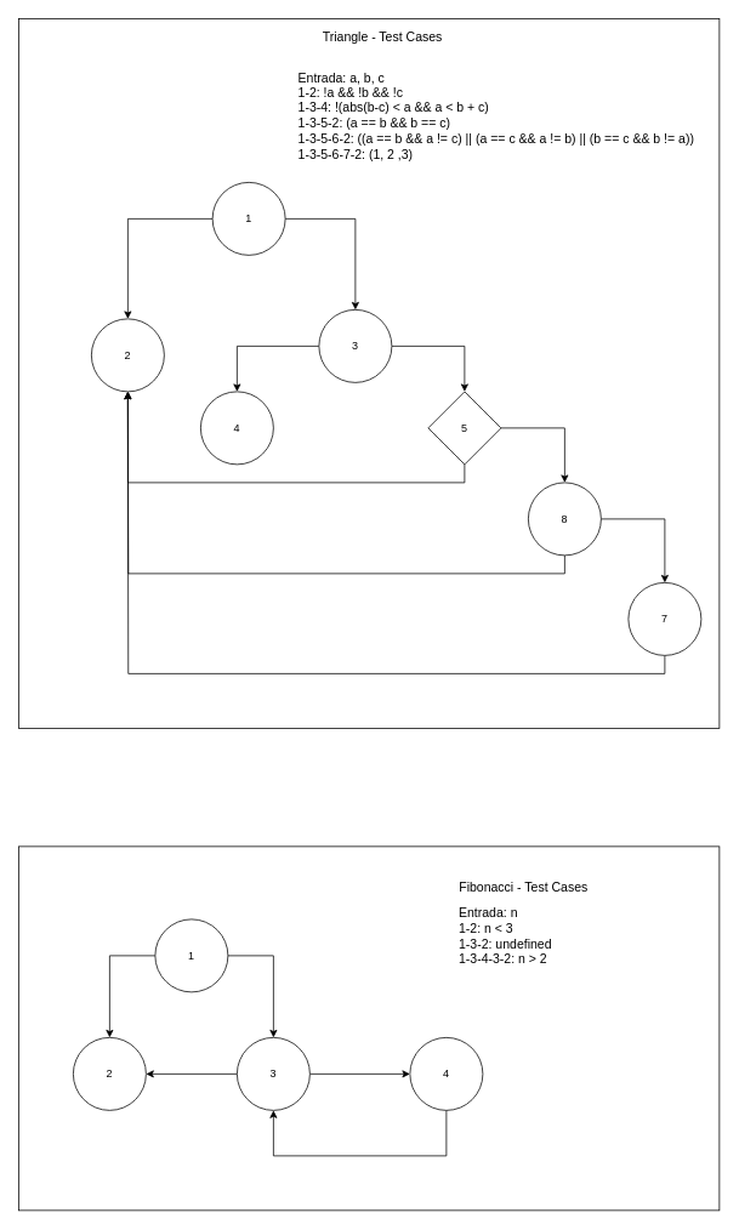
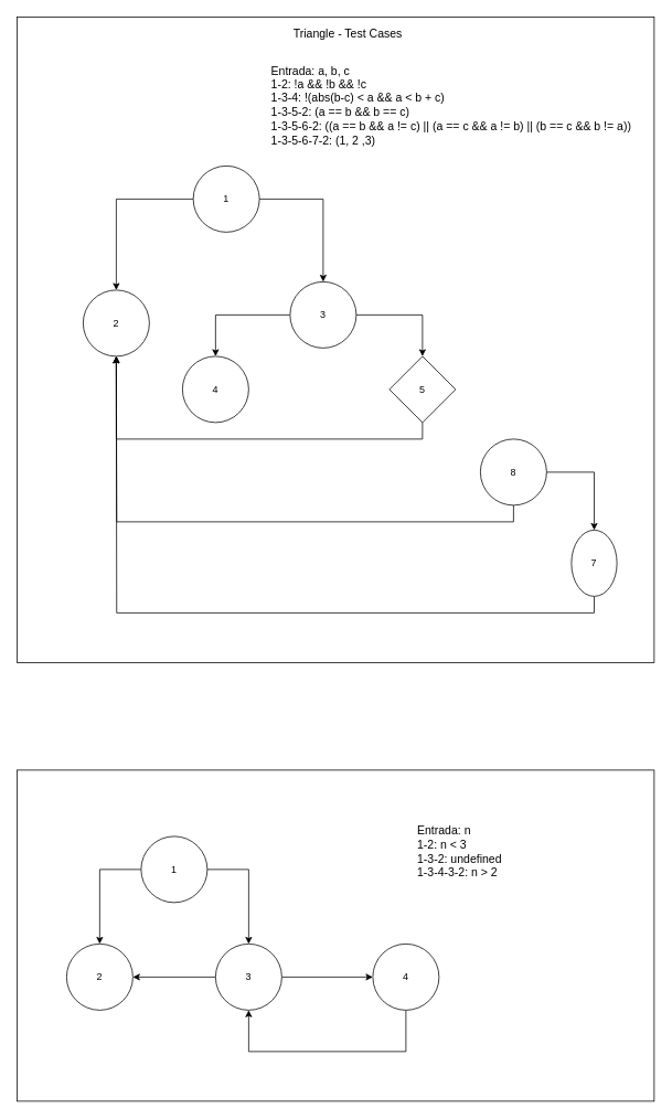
  <mxCell id="0" />
  <mxCell id="1" parent="0" />
  <mxCell id="2" value="" style="rounded=0;whiteSpace=wrap;html=1;" vertex="1" parent="1"><mxGeometry x="20" y="930" width="770" height="400" as="geometry" /></mxCell>
- <mxCell id="3" value="&lt;div style=&quot;font-size: 14px&quot;&gt;&lt;font style=&quot;font-size: 14px&quot;&gt;Fibonacci - Test Cases&lt;br&gt;&lt;/font&gt;&lt;/div&gt;" style="text;html=1;strokeColor=none;fillColor=none;align=center;verticalAlign=middle;whiteSpace=wrap;rounded=0;" vertex="1" parent="1"><mxGeometry x="500" y="960" width="150" height="30" as="geometry" /></mxCell>
  <mxCell id="4" value="" style="rounded=0;whiteSpace=wrap;html=1;" vertex="1" parent="1"><mxGeometry x="20" y="20" width="770" height="780" as="geometry" /></mxCell>
  <mxCell id="5" value="" style="edgeStyle=orthogonalEdgeStyle;rounded=0;orthogonalLoop=1;jettySize=auto;html=1;" edge="1" parent="1" source="7" target="20"><mxGeometry relative="1" as="geometry" /></mxCell>
  <mxCell id="6" value="" style="edgeStyle=orthogonalEdgeStyle;rounded=0;orthogonalLoop=1;jettySize=auto;html=1;" edge="1" parent="1" source="7" target="10"><mxGeometry relative="1" as="geometry" /></mxCell>
  <mxCell id="7" value="1" style="ellipse;whiteSpace=wrap;html=1;aspect=fixed;" vertex="1" parent="1"><mxGeometry x="233" y="200" width="80" height="80" as="geometry" /></mxCell>
  <mxCell id="8" value="" style="edgeStyle=orthogonalEdgeStyle;rounded=0;orthogonalLoop=1;jettySize=auto;html=1;" edge="1" parent="1" source="10" target="19"><mxGeometry relative="1" as="geometry" /></mxCell>
  <mxCell id="9" value="" style="edgeStyle=orthogonalEdgeStyle;rounded=0;orthogonalLoop=1;jettySize=auto;html=1;" edge="1" parent="1" source="10" target="13"><mxGeometry relative="1" as="geometry" /></mxCell>
  <mxCell id="10" value="3" style="ellipse;whiteSpace=wrap;html=1;aspect=fixed;" vertex="1" parent="1"><mxGeometry x="350" y="340" width="80" height="80" as="geometry" /></mxCell>
- <mxCell id="11" style="edgeStyle=orthogonalEdgeStyle;rounded=0;orthogonalLoop=1;jettySize=auto;html=1;exitX=1;exitY=0.5;exitDx=0;exitDy=0;entryX=0.5;entryY=0;entryDx=0;entryDy=0;" edge="1" parent="1" source="13" target="16"><mxGeometry relative="1" as="geometry" /></mxCell>
  <mxCell id="12" style="edgeStyle=orthogonalEdgeStyle;rounded=0;orthogonalLoop=1;jettySize=auto;html=1;exitX=0.5;exitY=1;exitDx=0;exitDy=0;entryX=0.5;entryY=1;entryDx=0;entryDy=0;" edge="1" parent="1" source="13" target="20"><mxGeometry relative="1" as="geometry" /></mxCell>
  <mxCell id="13" value="5" style="rhombus;whiteSpace=wrap;html=1;aspect=fixed;" vertex="1" parent="1"><mxGeometry x="470" y="430" width="80" height="80" as="geometry" /></mxCell>
  <mxCell id="14" style="edgeStyle=orthogonalEdgeStyle;rounded=0;orthogonalLoop=1;jettySize=auto;html=1;exitX=0.5;exitY=1;exitDx=0;exitDy=0;" edge="1" parent="1" source="16"><mxGeometry relative="1" as="geometry"><mxPoint x="140" y="430" as="targetPoint" /></mxGeometry></mxCell>
  <mxCell id="15" style="edgeStyle=orthogonalEdgeStyle;rounded=0;orthogonalLoop=1;jettySize=auto;html=1;exitX=1;exitY=0.5;exitDx=0;exitDy=0;entryX=0.5;entryY=0;entryDx=0;entryDy=0;" edge="1" parent="1" source="16" target="18"><mxGeometry relative="1" as="geometry" /></mxCell>
  <mxCell id="16" value="8" style="ellipse;whiteSpace=wrap;html=1;aspect=fixed;" vertex="1" parent="1"><mxGeometry x="580" y="530" width="80" height="80" as="geometry" /></mxCell>
  <mxCell id="17" style="edgeStyle=orthogonalEdgeStyle;rounded=0;orthogonalLoop=1;jettySize=auto;html=1;exitX=0.5;exitY=1;exitDx=0;exitDy=0;" edge="1" parent="1" source="18"><mxGeometry relative="1" as="geometry"><mxPoint x="140" y="430" as="targetPoint" /></mxGeometry></mxCell>
- <mxCell id="18" value="7" style="ellipse;whiteSpace=wrap;html=1;aspect=fixed;" vertex="1" parent="1"><mxGeometry x="690" y="640" width="80" height="80" as="geometry" /></mxCell>
+ <mxCell id="18" value="7" style="ellipse;whiteSpace=wrap;html=1;aspect=fixed;" vertex="1" parent="1"><mxGeometry x="690" y="640" width="55" height="80" as="geometry" /></mxCell>
  <mxCell id="19" value="4" style="ellipse;whiteSpace=wrap;html=1;aspect=fixed;" vertex="1" parent="1"><mxGeometry x="220" y="430" width="80" height="80" as="geometry" /></mxCell>
  <mxCell id="20" value="2" style="ellipse;whiteSpace=wrap;html=1;aspect=fixed;" vertex="1" parent="1"><mxGeometry x="100" y="350" width="80" height="80" as="geometry" /></mxCell>
  <mxCell id="21" value="" style="edgeStyle=orthogonalEdgeStyle;rounded=0;orthogonalLoop=1;jettySize=auto;html=1;" edge="1" parent="1" source="23" target="29"><mxGeometry relative="1" as="geometry" /></mxCell>
  <mxCell id="22" value="" style="edgeStyle=orthogonalEdgeStyle;rounded=0;orthogonalLoop=1;jettySize=auto;html=1;" edge="1" parent="1" source="23" target="26"><mxGeometry relative="1" as="geometry" /></mxCell>
  <mxCell id="23" value="1" style="ellipse;whiteSpace=wrap;html=1;aspect=fixed;" vertex="1" parent="1"><mxGeometry x="170" y="1010" width="80" height="80" as="geometry" /></mxCell>
  <mxCell id="24" value="" style="edgeStyle=orthogonalEdgeStyle;rounded=0;orthogonalLoop=1;jettySize=auto;html=1;" edge="1" parent="1" source="26" target="28"><mxGeometry relative="1" as="geometry" /></mxCell>
  <mxCell id="25" style="edgeStyle=orthogonalEdgeStyle;rounded=0;orthogonalLoop=1;jettySize=auto;html=1;exitX=0;exitY=0.5;exitDx=0;exitDy=0;entryX=1;entryY=0.5;entryDx=0;entryDy=0;" edge="1" parent="1" source="26" target="29"><mxGeometry relative="1" as="geometry" /></mxCell>
  <mxCell id="26" value="3" style="ellipse;whiteSpace=wrap;html=1;aspect=fixed;" vertex="1" parent="1"><mxGeometry x="260" y="1140" width="80" height="80" as="geometry" /></mxCell>
  <mxCell id="27" style="edgeStyle=orthogonalEdgeStyle;rounded=0;orthogonalLoop=1;jettySize=auto;html=1;exitX=0.5;exitY=1;exitDx=0;exitDy=0;entryX=0.5;entryY=1;entryDx=0;entryDy=0;" edge="1" parent="1" source="28" target="26"><mxGeometry relative="1" as="geometry"><Array as="points"><mxPoint x="490" y="1270" /><mxPoint x="300" y="1270" /></Array></mxGeometry></mxCell>
  <mxCell id="28" value="4" style="ellipse;whiteSpace=wrap;html=1;aspect=fixed;" vertex="1" parent="1"><mxGeometry x="450" y="1140" width="80" height="80" as="geometry" /></mxCell>
  <mxCell id="29" value="2" style="ellipse;whiteSpace=wrap;html=1;aspect=fixed;" vertex="1" parent="1"><mxGeometry x="80" y="1140" width="80" height="80" as="geometry" /></mxCell>
  <mxCell id="30" value="&lt;font style=&quot;font-size: 14px&quot;&gt;Triangle - Test Cases&lt;/font&gt;" style="text;html=1;strokeColor=none;fillColor=none;align=center;verticalAlign=middle;whiteSpace=wrap;rounded=0;" vertex="1" parent="1"><mxGeometry x="350" y="25" width="140" height="30" as="geometry" /></mxCell>
  <mxCell id="31" value="&lt;div style=&quot;font-size: 14px&quot; align=&quot;left&quot;&gt;&lt;font style=&quot;font-size: 14px&quot;&gt;Entrada: a, b, c&lt;br&gt;&lt;/font&gt;&lt;/div&gt;&lt;div style=&quot;font-size: 14px&quot; align=&quot;left&quot;&gt;&lt;font style=&quot;font-size: 14px&quot;&gt;1-2: !a &amp;amp;&amp;amp; !b &amp;amp;&amp;amp; !c&lt;/font&gt;&lt;/div&gt;&lt;div style=&quot;font-size: 14px&quot; align=&quot;left&quot;&gt;&lt;font style=&quot;font-size: 14px&quot;&gt;1-3-4: !(abs(b-c) &amp;lt; a &amp;amp;&amp;amp; a &amp;lt; b + c)&lt;br&gt;&lt;/font&gt;&lt;/div&gt;&lt;div style=&quot;font-size: 14px&quot; align=&quot;left&quot;&gt;&lt;font style=&quot;font-size: 14px&quot;&gt;1-3-5-2: (a == b &amp;amp;&amp;amp; b == c)&lt;br&gt;&lt;/font&gt;&lt;/div&gt;&lt;div style=&quot;font-size: 14px&quot; align=&quot;left&quot;&gt;&lt;font style=&quot;font-size: 14px&quot;&gt;1-3-5-6-2: ((a == b &amp;amp;&amp;amp; a != c) || (a == c &amp;amp;&amp;amp; a != b) || (b == c &amp;amp;&amp;amp; b != a))&lt;br&gt;&lt;/font&gt;&lt;/div&gt;&lt;div style=&quot;font-size: 14px&quot; align=&quot;left&quot;&gt;&lt;font style=&quot;font-size: 14px&quot;&gt;1-3-5-6-7-2: (1, 2 ,3)&lt;br&gt;&lt;/font&gt;&lt;/div&gt;&lt;div style=&quot;font-size: 14px&quot; align=&quot;left&quot;&gt;&lt;font style=&quot;font-size: 14px&quot;&gt;&lt;br&gt;&lt;/font&gt;&lt;/div&gt;" style="text;html=1;strokeColor=none;fillColor=none;align=center;verticalAlign=middle;whiteSpace=wrap;rounded=0;" vertex="1" parent="1"><mxGeometry x="320" y="70" width="450" height="130" as="geometry" /></mxCell>
  <mxCell id="32" value="&lt;div style=&quot;font-size: 14px&quot; align=&quot;left&quot;&gt;&lt;font style=&quot;font-size: 14px&quot;&gt;&lt;font style=&quot;font-size: 14px&quot;&gt;Entrada&lt;/font&gt;: n&lt;/font&gt;&lt;/div&gt;&lt;div style=&quot;font-size: 14px&quot; align=&quot;left&quot;&gt;&lt;font style=&quot;font-size: 14px&quot;&gt;1-2: n &amp;lt; 3&lt;/font&gt;&lt;/div&gt;&lt;div style=&quot;font-size: 14px&quot; align=&quot;left&quot;&gt;&lt;font style=&quot;font-size: 14px&quot;&gt;1-3-2: undefined&lt;/font&gt;&lt;/div&gt;&lt;div style=&quot;font-size: 14px&quot; align=&quot;left&quot;&gt;&lt;font style=&quot;font-size: 14px&quot;&gt;1-3-4-3-2: n &amp;gt; 2&lt;br&gt;&lt;/font&gt;&lt;/div&gt;" style="text;html=1;strokeColor=none;fillColor=none;align=center;verticalAlign=middle;whiteSpace=wrap;rounded=0;" vertex="1" parent="1"><mxGeometry x="460" y="990" width="190" height="75" as="geometry" /></mxCell>
